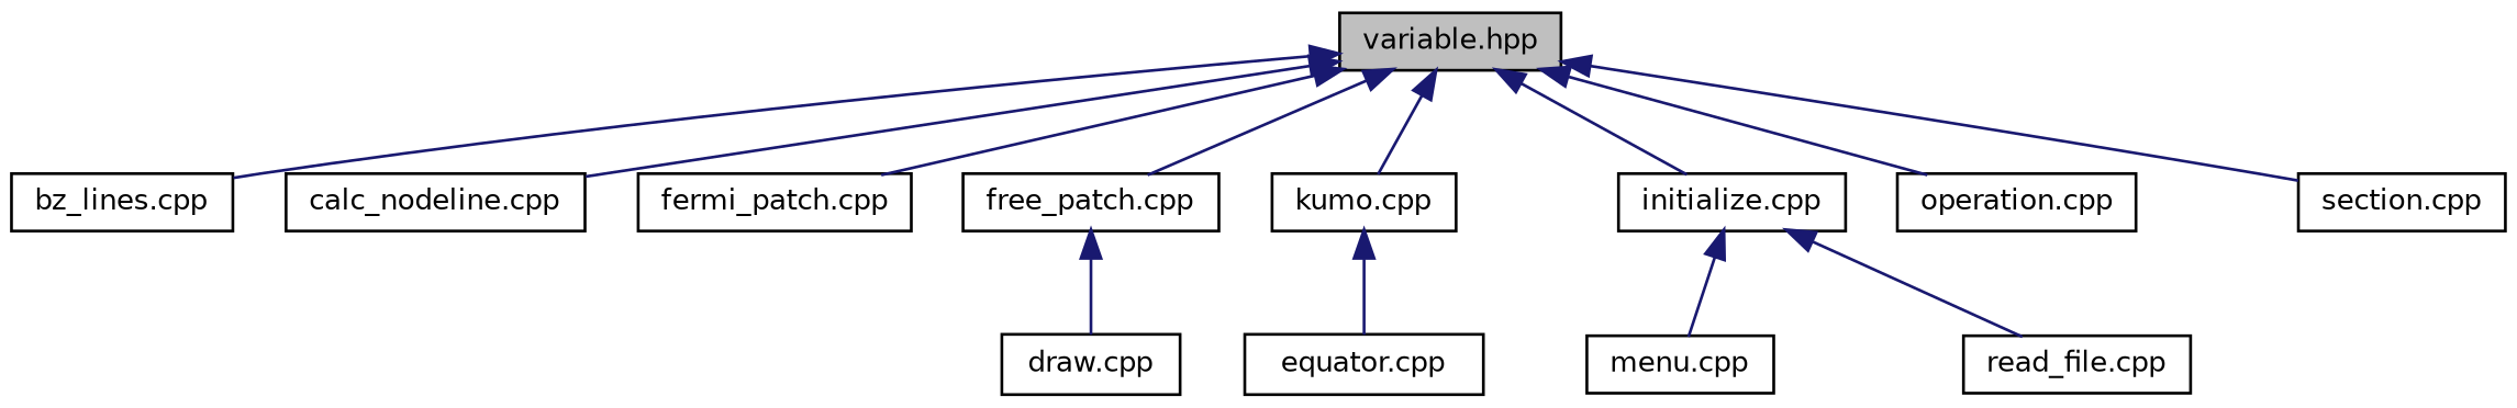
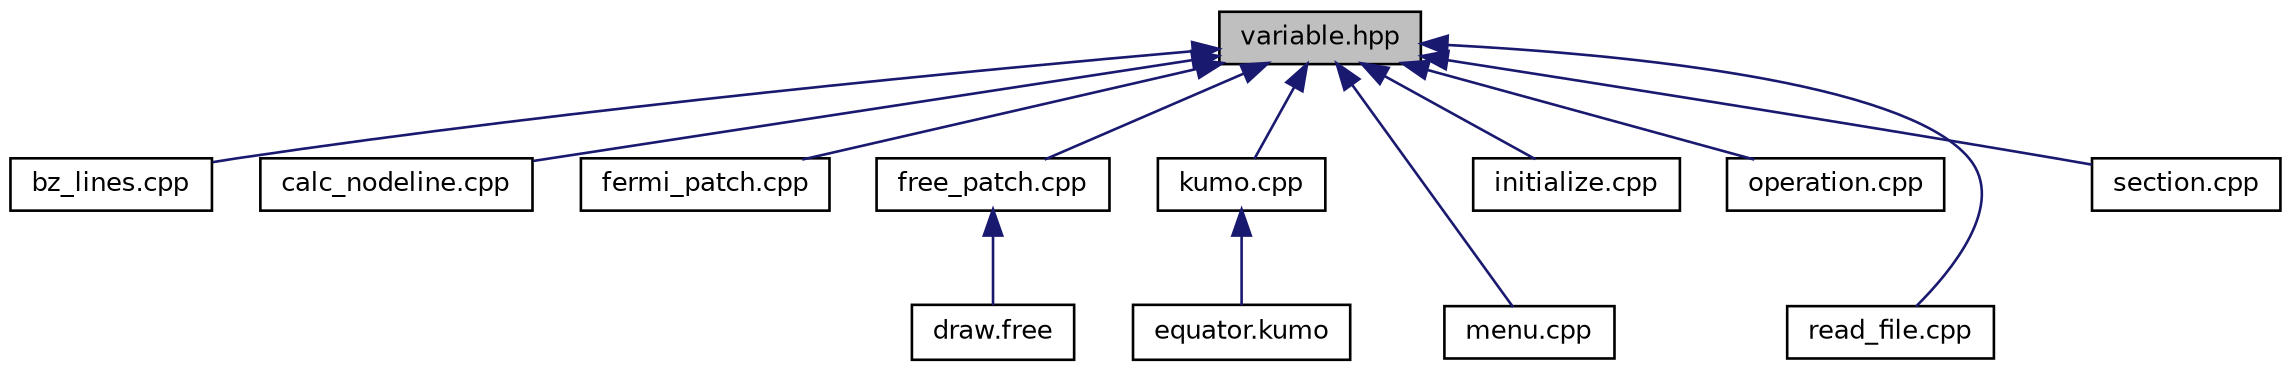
  digraph {
    node [color=black fillcolor=white fontname=Helvetica fontsize=10 shape=record style=filled]
    edge [color=midnightblue dir=back fontname=Helvetica fontsize=10 labelfontname=Helvetica labelfontsize=10 style=solid]
    n1 [fillcolor=grey75 fontcolor=black height=0.2 label="variable.hpp" width=0.4]
    n2 [height=0.2 label="bz_lines.cpp" width=0.4]
    n3 [height=0.2 label="calc_nodeline.cpp" width=0.4]
    n4 [height=0.2 label="fermi_patch.cpp" width=0.4]
    n5 [height=0.2 label="free_patch.cpp" width=0.4]
    n6 [height=0.2 label="initialize.cpp" width=0.4]
    n7 [height=0.2 label="kumo.cpp" width=0.4]
    n8 [height=0.2 label="menu.cpp" width=0.4]
    n9 [height=0.2 label="operation.cpp" width=0.4]
    n10 [height=0.2 label="read_file.cpp" width=0.4]
    n11 [height=0.2 label="section.cpp" width=0.4]
-   n12 [height=0.2 label="draw.cpp" width=0.4]
-   n13 [height=0.2 label="equator.cpp" width=0.4]
+   n12 [height=0.2 label="draw.free" width=0.4]
+   n13 [height=0.2 label="equator.kumo" width=0.4]
    n1 -> n2
    n1 -> n3
    n1 -> n4
    n1 -> n5
    n1 -> n6
    n1 -> n7
-   n6 -> n8
+   n1 -> n8
    n1 -> n9
-   n6 -> n10
+   n1 -> n10
    n1 -> n11
    n5 -> n12
    n7 -> n13
  }
